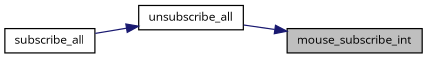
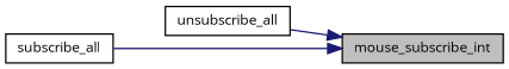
  digraph {
    fontname="Open Sans"
    rankdir=RL
    node [color=black fillcolor=white fontname="Open Sans" fontsize=10 shape=record style=filled]
    edge [color=midnightblue dir=back fontname="Open Sans" fontsize=10 labelfontname=Helvetica labelfontsize=10 style=solid]
    n1 [fillcolor=grey75 fontcolor=black height=0.2 label=mouse_subscribe_int width=0.4]
    n2 [height=0.2 label=unsubscribe_all width=0.4]
    n3 [height=0.2 label=subscribe_all width=0.4]
    n1 -> n2
-   n2 -> n3
+   n1 -> n3
  }
